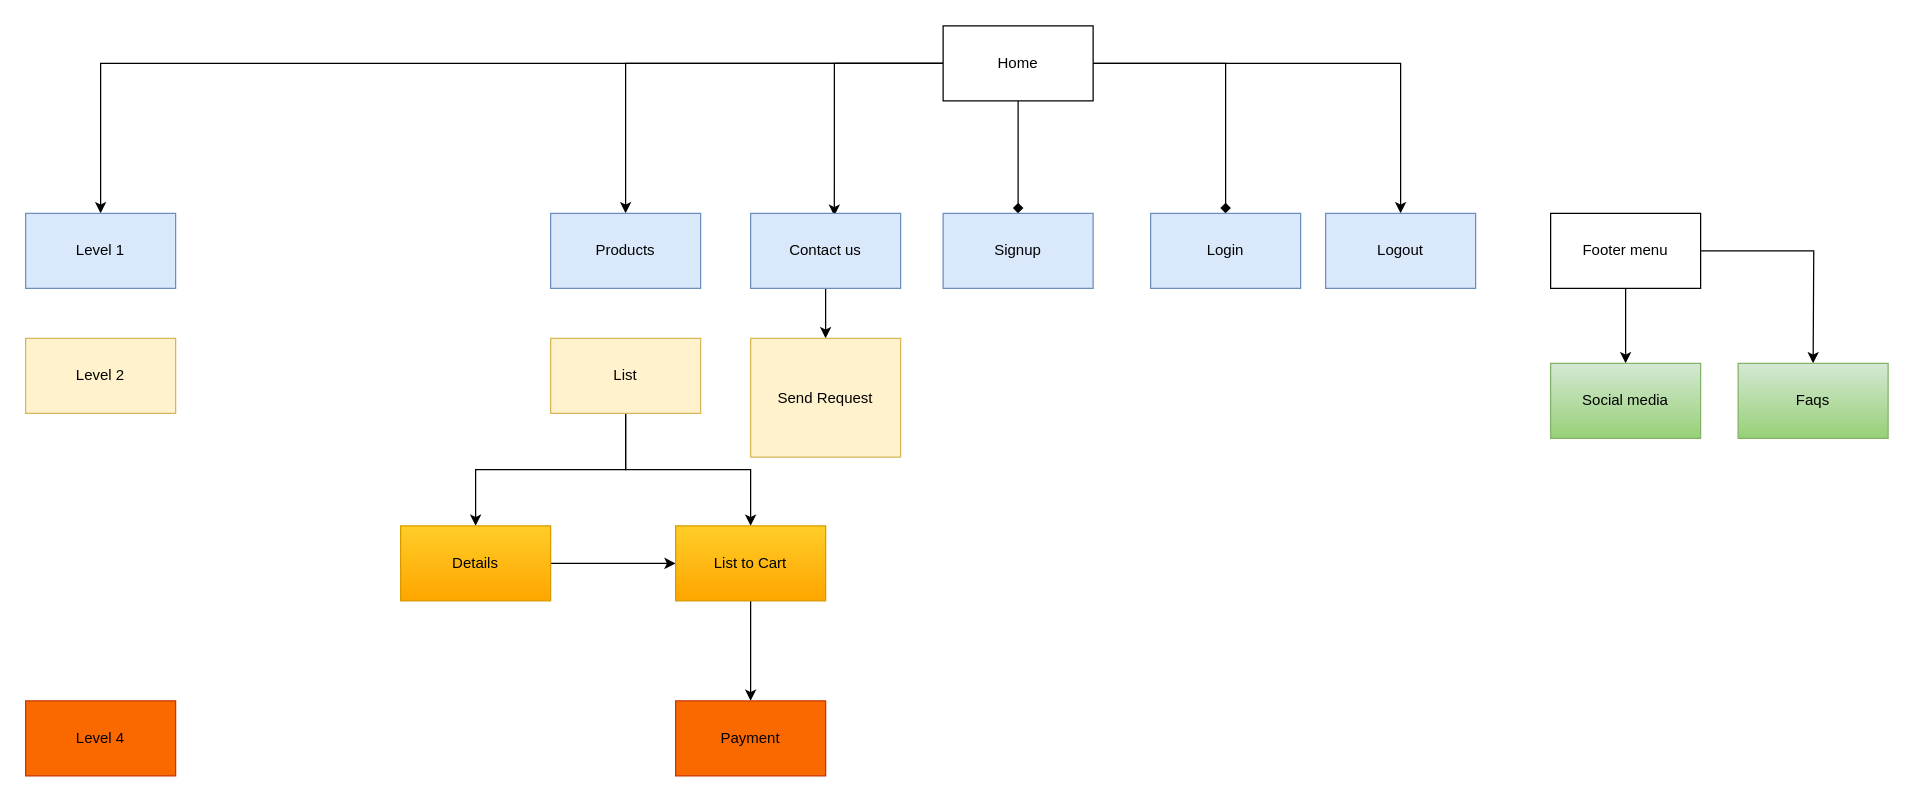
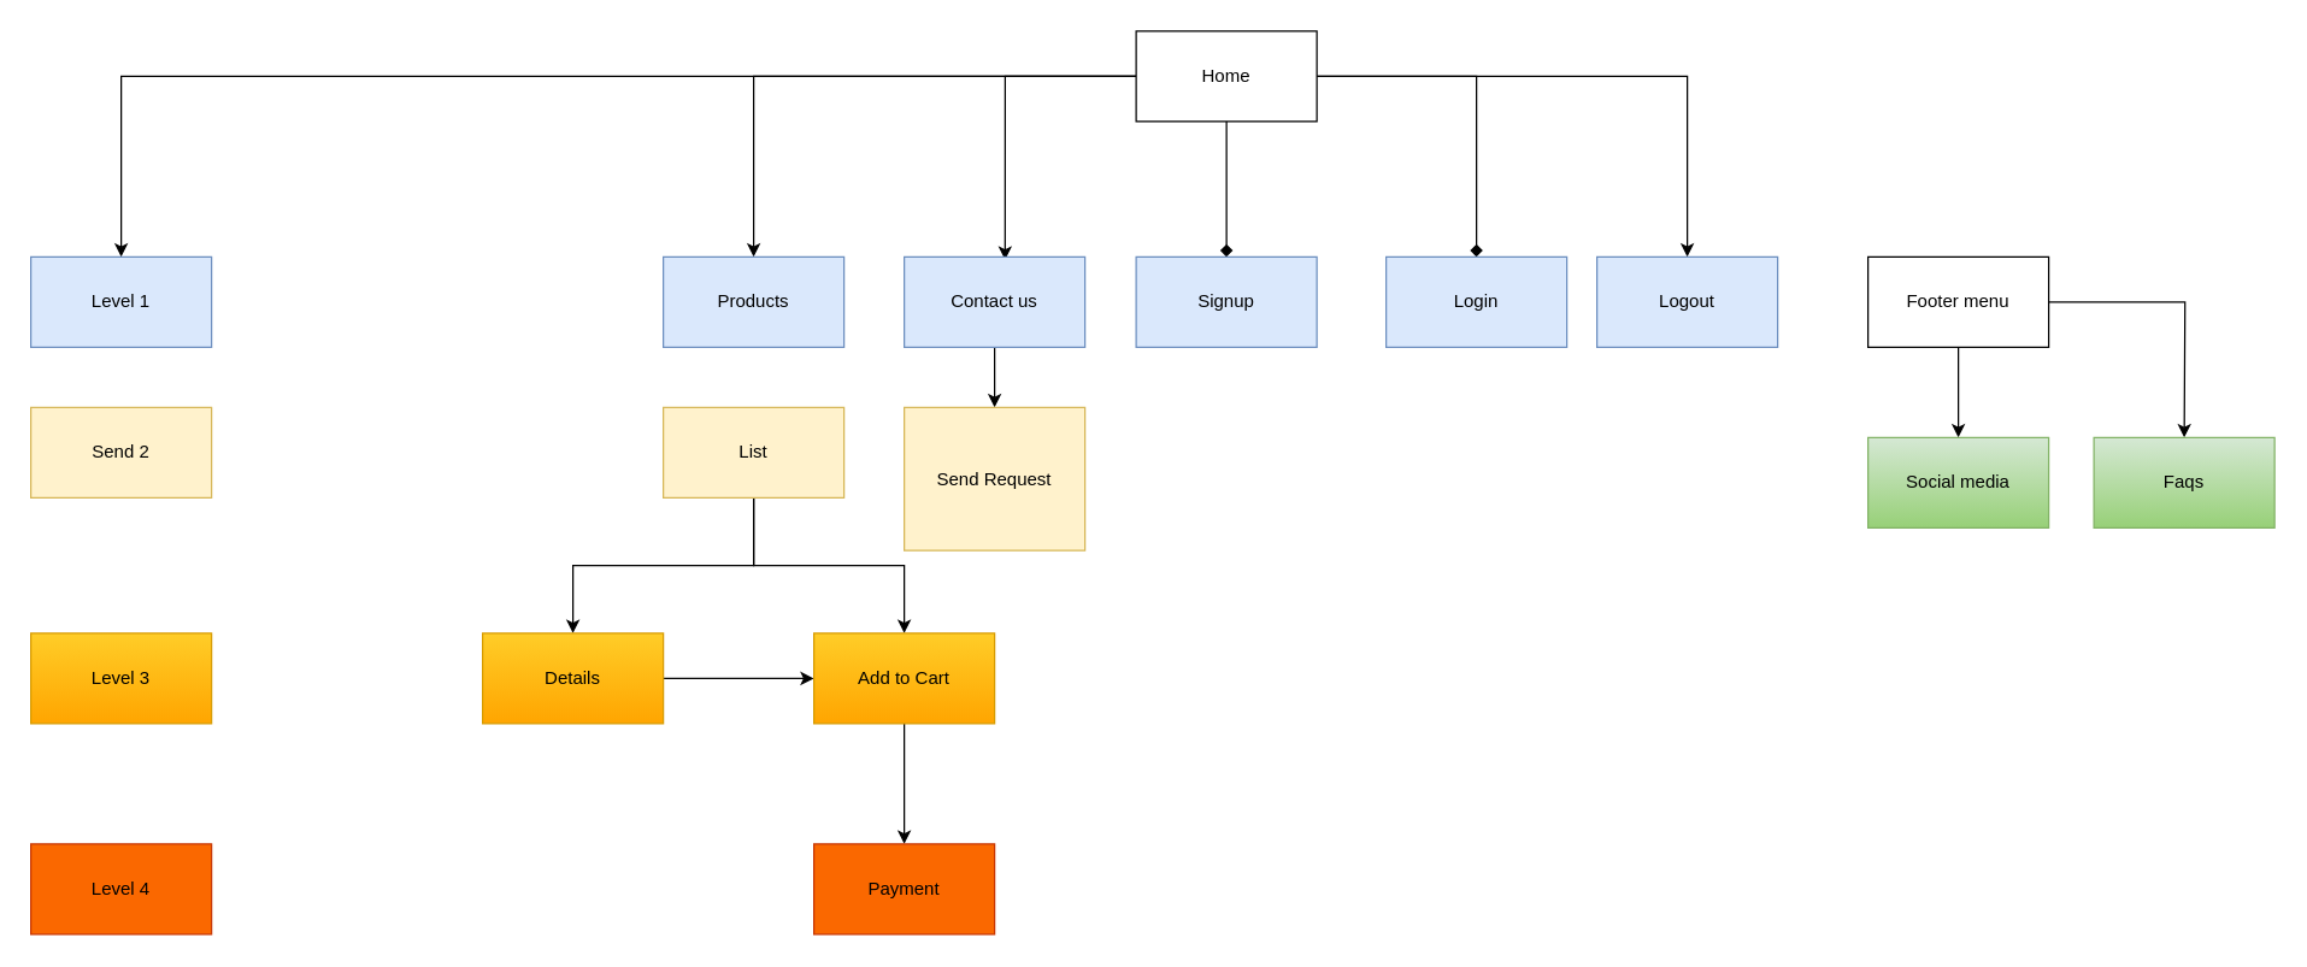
  <mxCell id="0" />
  <mxCell id="1" parent="0" />
  <mxCell id="2" style="edgeStyle=orthogonalEdgeStyle;rounded=0;orthogonalLoop=1;jettySize=auto;html=1;" parent="1" source="8" target="9" edge="1"><mxGeometry relative="1" as="geometry"><mxPoint x="680" y="170" as="targetPoint" /></mxGeometry></mxCell>
  <mxCell id="3" style="edgeStyle=orthogonalEdgeStyle;rounded=0;orthogonalLoop=1;jettySize=auto;html=1;entryX=0.558;entryY=0.033;entryDx=0;entryDy=0;entryPerimeter=0;" parent="1" source="8" target="11" edge="1"><mxGeometry relative="1" as="geometry" /></mxCell>
  <mxCell id="4" style="edgeStyle=orthogonalEdgeStyle;rounded=0;orthogonalLoop=1;jettySize=auto;html=1;endArrow=diamond;" parent="1" source="8" target="12" edge="1"><mxGeometry relative="1" as="geometry" /></mxCell>
  <mxCell id="5" style="edgeStyle=orthogonalEdgeStyle;rounded=0;orthogonalLoop=1;jettySize=auto;html=1;entryX=0.5;entryY=0;entryDx=0;entryDy=0;" parent="1" source="8" target="13" edge="1"><mxGeometry relative="1" as="geometry" /></mxCell>
  <mxCell id="6" style="edgeStyle=orthogonalEdgeStyle;rounded=0;orthogonalLoop=1;jettySize=auto;html=1;entryX=0.5;entryY=0;entryDx=0;entryDy=0;endArrow=diamond;" parent="1" source="8" target="14" edge="1"><mxGeometry relative="1" as="geometry" /></mxCell>
  <mxCell id="7" style="edgeStyle=orthogonalEdgeStyle;rounded=0;orthogonalLoop=1;jettySize=auto;html=1;" parent="1" source="8" target="23" edge="1"><mxGeometry relative="1" as="geometry"><mxPoint x="1300" y="170" as="targetPoint" /></mxGeometry></mxCell>
  <mxCell id="8" value="Home" style="rounded=0;whiteSpace=wrap;html=1;" parent="1" vertex="1"><mxGeometry x="754" y="20" width="120" height="60" as="geometry" /></mxCell>
  <mxCell id="9" value="Products" style="rounded=0;whiteSpace=wrap;html=1;fillColor=#dae8fc;strokeColor=#6c8ebf;" parent="1" vertex="1"><mxGeometry x="440" y="170" width="120" height="60" as="geometry" /></mxCell>
  <mxCell id="10" style="edgeStyle=orthogonalEdgeStyle;rounded=0;orthogonalLoop=1;jettySize=auto;html=1;entryX=0.5;entryY=0;entryDx=0;entryDy=0;" parent="1" source="11" target="22" edge="1"><mxGeometry relative="1" as="geometry" /></mxCell>
  <mxCell id="11" value="Contact us" style="rounded=0;whiteSpace=wrap;html=1;fillColor=#dae8fc;strokeColor=#6c8ebf;" parent="1" vertex="1"><mxGeometry x="600" y="170" width="120" height="60" as="geometry" /></mxCell>
  <mxCell id="12" value="Signup" style="rounded=0;whiteSpace=wrap;html=1;fillColor=#dae8fc;strokeColor=#6c8ebf;" parent="1" vertex="1"><mxGeometry x="754" y="170" width="120" height="60" as="geometry" /></mxCell>
  <mxCell id="13" value="Logout" style="rounded=0;whiteSpace=wrap;html=1;fillColor=#dae8fc;strokeColor=#6c8ebf;" parent="1" vertex="1"><mxGeometry x="1060" y="170" width="120" height="60" as="geometry" /></mxCell>
  <mxCell id="14" value="Login" style="rounded=0;whiteSpace=wrap;html=1;fillColor=#dae8fc;strokeColor=#6c8ebf;" parent="1" vertex="1"><mxGeometry x="920" y="170" width="120" height="60" as="geometry" /></mxCell>
  <mxCell id="15" style="edgeStyle=orthogonalEdgeStyle;rounded=0;orthogonalLoop=1;jettySize=auto;html=1;entryX=0.5;entryY=0;entryDx=0;entryDy=0;" parent="1" source="17" target="19" edge="1"><mxGeometry relative="1" as="geometry" /></mxCell>
  <mxCell id="16" style="edgeStyle=orthogonalEdgeStyle;rounded=0;orthogonalLoop=1;jettySize=auto;html=1;entryX=0.5;entryY=0;entryDx=0;entryDy=0;" parent="1" source="17" target="21" edge="1"><mxGeometry relative="1" as="geometry" /></mxCell>
  <mxCell id="17" value="List" style="rounded=0;whiteSpace=wrap;html=1;fillColor=#fff2cc;strokeColor=#d6b656;" parent="1" vertex="1"><mxGeometry x="440" y="270" width="120" height="60" as="geometry" /></mxCell>
  <mxCell id="18" style="edgeStyle=orthogonalEdgeStyle;rounded=0;orthogonalLoop=1;jettySize=auto;html=1;entryX=0;entryY=0.5;entryDx=0;entryDy=0;" edge="1" parent="1" source="19" target="21"><mxGeometry relative="1" as="geometry" /></mxCell>
  <mxCell id="19" value="Details" style="rounded=0;whiteSpace=wrap;html=1;fillColor=#ffcd28;strokeColor=#d79b00;gradientColor=#ffa500;" parent="1" vertex="1"><mxGeometry x="320" y="420" width="120" height="60" as="geometry" /></mxCell>
  <mxCell id="20" style="edgeStyle=orthogonalEdgeStyle;rounded=0;orthogonalLoop=1;jettySize=auto;html=1;" edge="1" parent="1" source="21"><mxGeometry relative="1" as="geometry"><mxPoint x="600" y="560" as="targetPoint" /></mxGeometry></mxCell>
- <mxCell id="21" value="List to Cart" style="rounded=0;whiteSpace=wrap;html=1;fillColor=#ffcd28;strokeColor=#d79b00;gradientColor=#ffa500;" parent="1" vertex="1"><mxGeometry x="540" y="420" width="120" height="60" as="geometry" /></mxCell>
+ <mxCell id="21" value="Add to Cart" style="rounded=0;whiteSpace=wrap;html=1;fillColor=#ffcd28;strokeColor=#d79b00;gradientColor=#ffa500;" parent="1" vertex="1"><mxGeometry x="540" y="420" width="120" height="60" as="geometry" /></mxCell>
  <mxCell id="22" value="Send Request" style="rounded=0;whiteSpace=wrap;html=1;fillColor=#fff2cc;strokeColor=#d6b656;" parent="1" vertex="1"><mxGeometry x="600" y="270" width="120" height="95" as="geometry" /></mxCell>
  <mxCell id="23" value="Level 1" style="rounded=0;whiteSpace=wrap;html=1;fillColor=#dae8fc;strokeColor=#6c8ebf;" parent="1" vertex="1"><mxGeometry x="20" y="170" width="120" height="60" as="geometry" /></mxCell>
- <mxCell id="24" value="Level 2" style="rounded=0;whiteSpace=wrap;html=1;fillColor=#fff2cc;strokeColor=#d6b656;" parent="1" vertex="1"><mxGeometry x="20" y="270" width="120" height="60" as="geometry" /></mxCell>
+ <mxCell id="24" value="Send 2" style="rounded=0;whiteSpace=wrap;html=1;fillColor=#fff2cc;strokeColor=#d6b656;" parent="1" vertex="1"><mxGeometry x="20" y="270" width="120" height="60" as="geometry" /></mxCell>
+ <mxCell id="25" value="Level 3" style="rounded=0;whiteSpace=wrap;html=1;fillColor=#ffcd28;strokeColor=#d79b00;gradientColor=#ffa500;" parent="1" vertex="1"><mxGeometry x="20" y="420" width="120" height="60" as="geometry" /></mxCell>
  <mxCell id="26" style="edgeStyle=orthogonalEdgeStyle;rounded=0;orthogonalLoop=1;jettySize=auto;html=1;entryX=0.5;entryY=0;entryDx=0;entryDy=0;" edge="1" parent="1" source="28" target="29"><mxGeometry relative="1" as="geometry" /></mxCell>
  <mxCell id="27" style="edgeStyle=orthogonalEdgeStyle;rounded=0;orthogonalLoop=1;jettySize=auto;html=1;" edge="1" parent="1" source="28"><mxGeometry relative="1" as="geometry"><mxPoint x="1450" y="290" as="targetPoint" /></mxGeometry></mxCell>
  <mxCell id="28" value="Footer menu" style="rounded=0;whiteSpace=wrap;html=1;" parent="1" vertex="1"><mxGeometry x="1240" y="170" width="120" height="60" as="geometry" /></mxCell>
  <mxCell id="29" value="Social media" style="rounded=0;whiteSpace=wrap;html=1;fillColor=#d5e8d4;strokeColor=#82b366;gradientColor=#97d077;" parent="1" vertex="1"><mxGeometry x="1240" y="290" width="120" height="60" as="geometry" /></mxCell>
  <mxCell id="30" value="Faqs" style="rounded=0;whiteSpace=wrap;html=1;fillColor=#d5e8d4;strokeColor=#82b366;gradientColor=#97d077;" vertex="1" parent="1"><mxGeometry x="1390" y="290" width="120" height="60" as="geometry" /></mxCell>
  <mxCell id="31" value="Level 4" style="rounded=0;whiteSpace=wrap;html=1;fillColor=#fa6800;strokeColor=#C73500;fontColor=#000000;" vertex="1" parent="1"><mxGeometry x="20" y="560" width="120" height="60" as="geometry" /></mxCell>
  <mxCell id="32" value="Payment" style="rounded=0;whiteSpace=wrap;html=1;fillColor=#fa6800;strokeColor=#C73500;fontColor=#000000;" vertex="1" parent="1"><mxGeometry x="540" y="560" width="120" height="60" as="geometry" /></mxCell>
